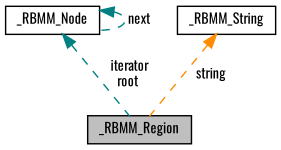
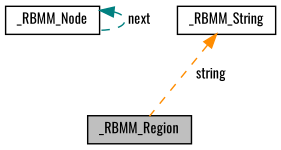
  digraph {
    fontname=Oswald
    node [color=black fontname=Oswald fontsize=10 shape=record]
    edge [color=teal dir=back fontname=Oswald fontsize=10 labelfontname=Helvetica labelfontsize=10 style=dashed]
    n1 [fillcolor=grey75 fontcolor=black height=0.2 label=_RBMM_Region style=filled width=0.4]
    n2 [height=0.2 label=_RBMM_Node width=0.4]
    n3 [height=0.2 label=_RBMM_String width=0.4]
-   n2 -> n1 [label=" iterator\nroot"]
    n2 -> n2 [label=" next"]
    n3 -> n1 [color=darkorange label=" string"]
  }
